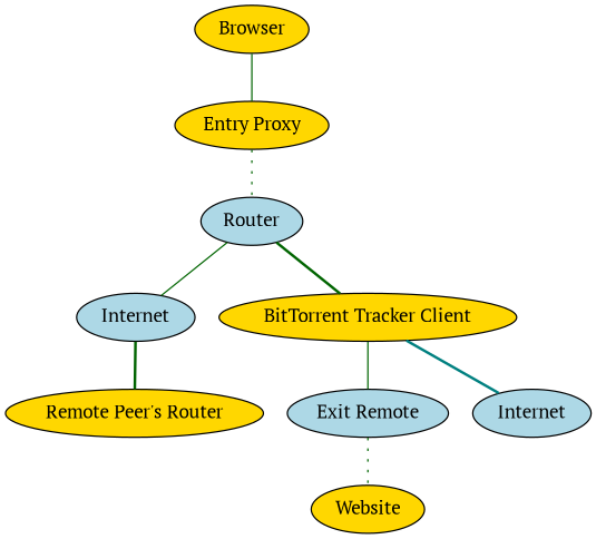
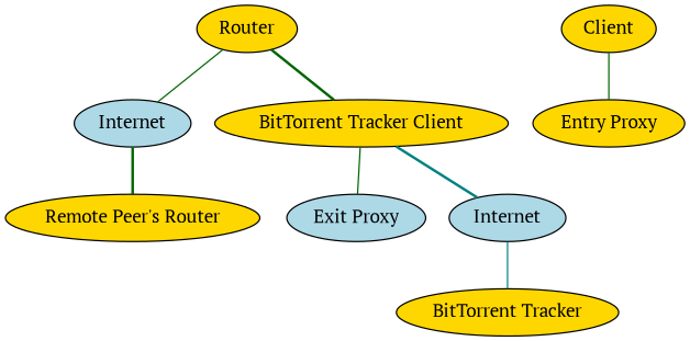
  graph {
    fontname="PT Serif"
    node [fillcolor=gold fontname="PT Serif" style=filled]
    edge [color=darkgreen fontname="PT Serif" style=solid]
-   n1 [fillcolor=lightblue label=Router]
+   n1 [label=Router]
    n2 [fillcolor=lightblue label=Internet]
    n3 [label="BitTorrent Tracker Client"]
    n4 [label="Remote Peer's Router"]
-   n5 [fillcolor=lightblue label="Exit Remote"]
-   n6 [label=Website]
+   n5 [fillcolor=lightblue label="Exit Proxy"]
    n7 [fillcolor=lightblue label=Internet]
+   n8 [label="BitTorrent Tracker"]
    n9 [label="Entry Proxy"]
-   n10 [label=Browser]
+   n10 [label=Client]
    n1 -- n2
    n1 -- n3 [style=bold]
    n2 -- n4 [style=bold]
    n3 -- n5
    n3 -- n7 [color=teal style=bold]
-   n5 -- n6 [style=dotted]
-   n9 -- n1 [style=dotted]
+   n7 -- n8 [color=teal]
    n10 -- n9
  }
